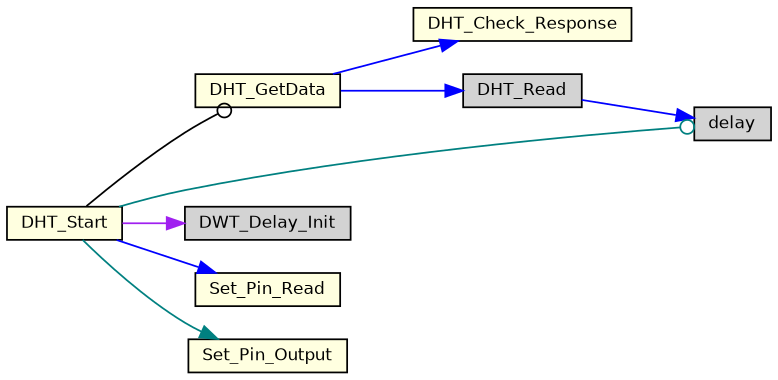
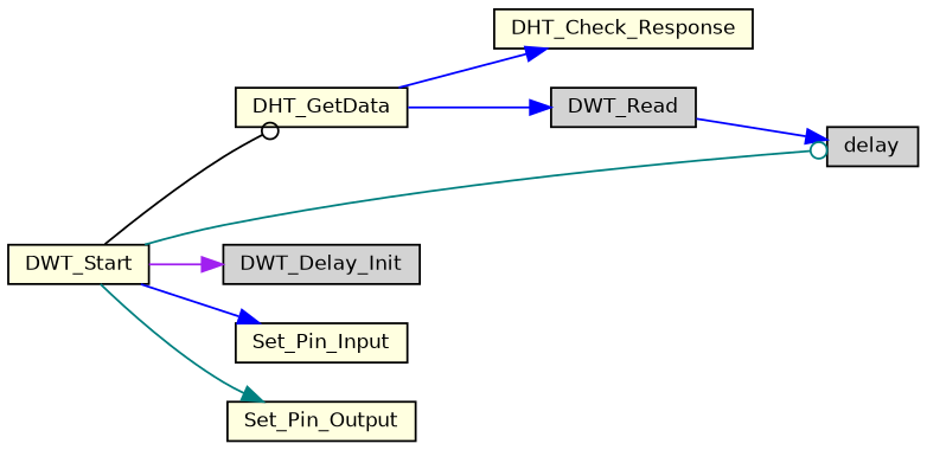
  digraph {
    rankdir=LR
    node [color=black fillcolor=lightyellow fontname=Helvetica fontsize=10 shape=record style=filled]
    edge [arrowhead=normal color=blue fontname=Helvetica fontsize=10 labelfontname=Helvetica labelfontsize=10 style=solid]
    n1 [fontcolor=black height=0.2 label=DHT_GetData width=0.4]
    n2 [height=0.2 label=DHT_Check_Response width=0.4]
-   n3 [fillcolor=lightgrey height=0.2 label=DHT_Read width=0.4]
+   n3 [fillcolor=lightgrey height=0.2 label=DWT_Read width=0.4]
    n4 [fillcolor=lightgrey height=0.2 label=delay width=0.4]
-   n5 [height=0.2 label=DHT_Start width=0.4]
+   n5 [height=0.2 label=DWT_Start width=0.4]
    n6 [fillcolor=lightgrey height=0.2 label=DWT_Delay_Init width=0.4]
-   n7 [height=0.2 label=Set_Pin_Read width=0.4]
+   n7 [height=0.2 label=Set_Pin_Input width=0.4]
    n8 [height=0.2 label=Set_Pin_Output width=0.4]
    n1 -> n2
    n1 -> n3
    n3 -> n4
    n5 -> n1 [arrowhead=odot color=black]
    n5 -> n4 [arrowhead=odot color=teal]
    n5 -> n6 [color=purple]
    n5 -> n7
    n5 -> n8 [color=teal]
  }
